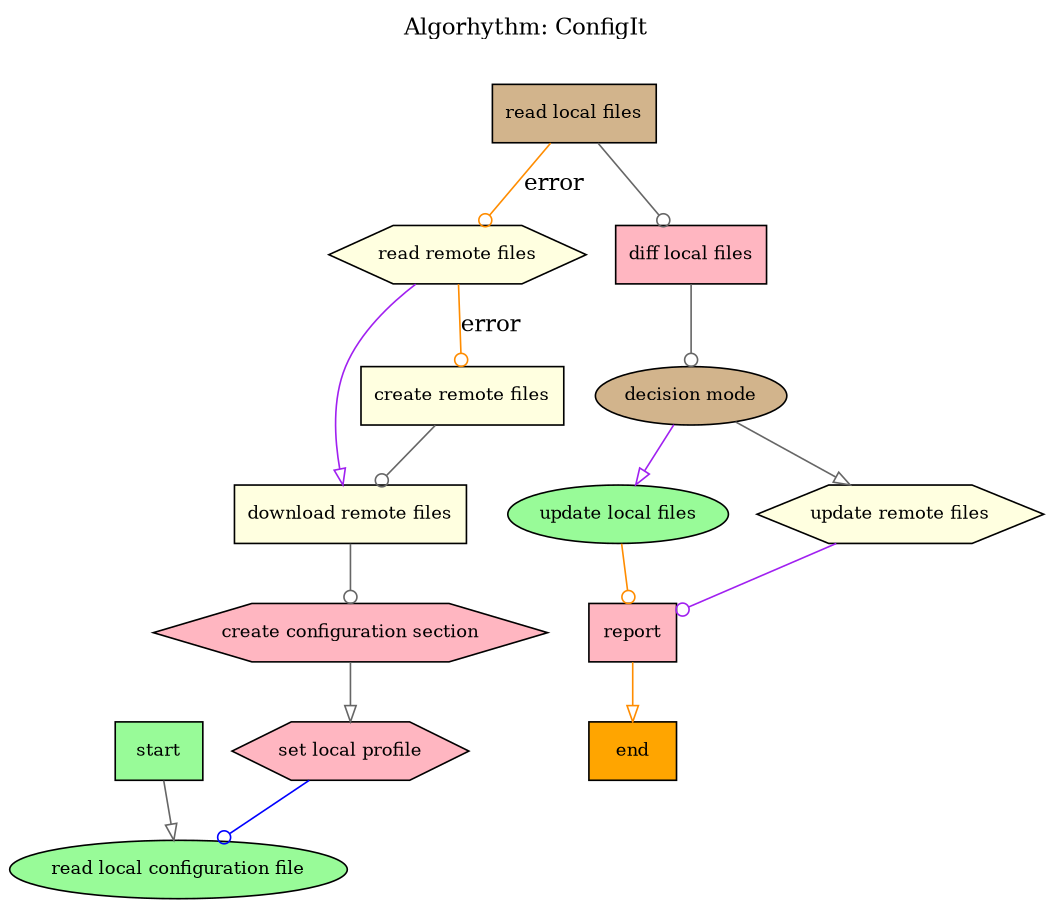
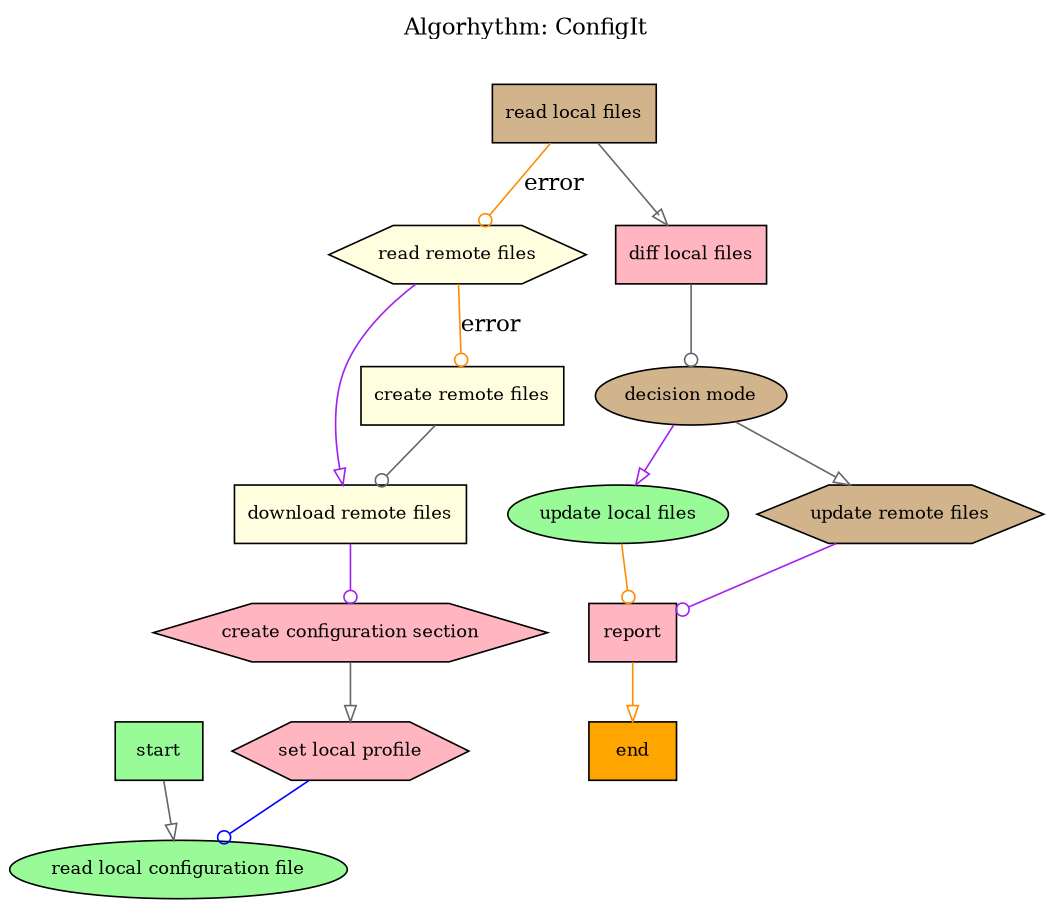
  digraph {
    label="Algorhythm: ConfigIt"
    labelloc=t
    rankdir=TD
    node [fillcolor=lightpink fontsize=11 shape=box style=filled]
    edge [arrowhead=odot color=gray40]
    n1 [fillcolor=palegreen label="read local configuration file" shape=ellipse]
    n2 [fillcolor=tan label="read local files"]
    n3 [fillcolor=lightyellow label="read remote files" shape=hexagon]
    n4 [label="diff local files"]
    n5 [fillcolor=lightyellow label="download remote files"]
    n6 [fillcolor=lightyellow label="create remote files"]
    n7 [fillcolor=tan label="decision mode" shape=ellipse]
    n8 [label="create configuration section" shape=hexagon]
    start [fillcolor=palegreen]
    n10 [label="set local profile" shape=hexagon]
    n11 [fillcolor=palegreen label="update local files" shape=ellipse]
-   n12 [fillcolor=lightyellow label="update remote files" shape=hexagon]
+   n12 [fillcolor=tan label="update remote files" shape=hexagon]
    report
    end [fillcolor=orange]
    n2 -> n3 [color=darkorange label=error]
-   n2 -> n4
+   n2 -> n4 [arrowhead=onormal]
    n3 -> n5 [arrowhead=onormal color=purple]
    n3 -> n6 [color=darkorange label=error]
    n4 -> n7
-   n5 -> n8
+   n5 -> n8 [color=purple]
    n6 -> n5
    n7 -> n11 [arrowhead=onormal color=purple]
    n7 -> n12 [arrowhead=onormal]
    n8 -> n10 [arrowhead=onormal]
    start -> n1 [arrowhead=onormal]
    n10 -> n1 [color=blue]
    n11 -> report [color=darkorange]
    n12 -> report [color=purple]
    report -> end [arrowhead=onormal color=darkorange]
  }
